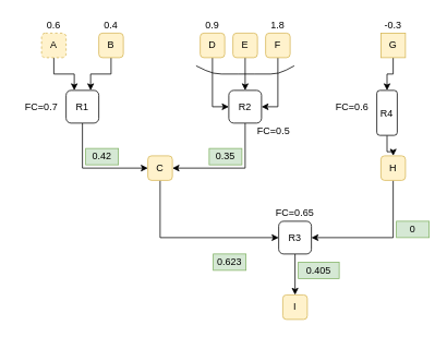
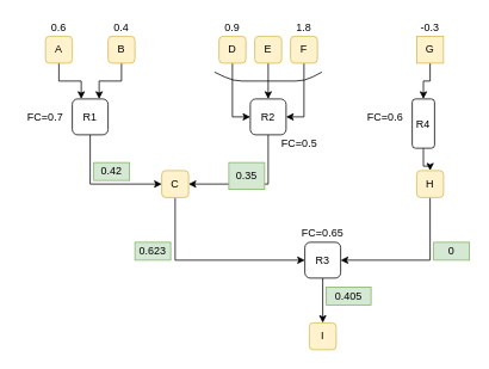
  <mxCell id="0" />
  <mxCell id="1" parent="0" />
  <mxCell id="2" style="edgeStyle=orthogonalEdgeStyle;rounded=0;orthogonalLoop=1;jettySize=auto;html=1;entryX=0;entryY=0.5;entryDx=0;entryDy=0;" parent="1" source="3" target="15" edge="1"><mxGeometry relative="1" as="geometry"><Array as="points"><mxPoint x="100" y="205" /></Array></mxGeometry></mxCell>
  <mxCell id="3" value="R1" style="rounded=1;whiteSpace=wrap;html=1;" parent="1" vertex="1"><mxGeometry x="80" y="110" width="40" height="40" as="geometry" /></mxCell>
  <mxCell id="4" style="edgeStyle=orthogonalEdgeStyle;rounded=0;orthogonalLoop=1;jettySize=auto;html=1;exitX=0.5;exitY=1;exitDx=0;exitDy=0;entryX=0.5;entryY=0;entryDx=0;entryDy=0;" parent="1" source="5" target="22" edge="1"><mxGeometry relative="1" as="geometry" /></mxCell>
  <mxCell id="5" value="R3" style="rounded=1;whiteSpace=wrap;html=1;" parent="1" vertex="1"><mxGeometry x="340" y="270" width="40" height="40" as="geometry" /></mxCell>
  <mxCell id="6" style="edgeStyle=orthogonalEdgeStyle;rounded=0;orthogonalLoop=1;jettySize=auto;html=1;entryX=0.5;entryY=0;entryDx=0;entryDy=0;" parent="1" source="7" target="26" edge="1"><mxGeometry relative="1" as="geometry" /></mxCell>
  <mxCell id="7" value="R4" style="rounded=1;whiteSpace=wrap;html=1;" parent="1" vertex="1"><mxGeometry x="460" y="110" width="25" height="55" as="geometry" /></mxCell>
  <mxCell id="8" style="edgeStyle=orthogonalEdgeStyle;rounded=0;orthogonalLoop=1;jettySize=auto;html=1;entryX=1;entryY=0.5;entryDx=0;entryDy=0;" parent="1" source="9" target="15" edge="1"><mxGeometry relative="1" as="geometry"><Array as="points"><mxPoint x="299" y="205" /></Array></mxGeometry></mxCell>
  <mxCell id="9" value="R2" style="rounded=1;whiteSpace=wrap;html=1;" parent="1" vertex="1"><mxGeometry x="279" y="110" width="40" height="40" as="geometry" /></mxCell>
  <mxCell id="10" style="edgeStyle=orthogonalEdgeStyle;rounded=0;orthogonalLoop=1;jettySize=auto;html=1;entryX=0.25;entryY=0;entryDx=0;entryDy=0;" parent="1" source="11" target="3" edge="1"><mxGeometry relative="1" as="geometry" /></mxCell>
- <mxCell id="11" value="A" style="rounded=1;whiteSpace=wrap;html=1;fillColor=#fff2cc;strokeColor=#d6b656;dashed=1;" parent="1" vertex="1"><mxGeometry x="50" y="40" width="30" height="30" as="geometry" /></mxCell>
+ <mxCell id="11" value="A" style="rounded=1;whiteSpace=wrap;html=1;fillColor=#fff2cc;strokeColor=#d6b656;" parent="1" vertex="1"><mxGeometry x="50" y="40" width="30" height="30" as="geometry" /></mxCell>
  <mxCell id="12" style="edgeStyle=orthogonalEdgeStyle;rounded=0;orthogonalLoop=1;jettySize=auto;html=1;entryX=0.75;entryY=0;entryDx=0;entryDy=0;" parent="1" source="13" target="3" edge="1"><mxGeometry relative="1" as="geometry" /></mxCell>
  <mxCell id="13" value="B" style="rounded=1;whiteSpace=wrap;html=1;fillColor=#fff2cc;strokeColor=#d6b656;" parent="1" vertex="1"><mxGeometry x="120" y="40" width="30" height="30" as="geometry" /></mxCell>
  <mxCell id="14" style="edgeStyle=orthogonalEdgeStyle;rounded=0;orthogonalLoop=1;jettySize=auto;html=1;" parent="1" source="15" target="5" edge="1"><mxGeometry relative="1" as="geometry"><Array as="points"><mxPoint x="195" y="290" /></Array></mxGeometry></mxCell>
  <mxCell id="15" value="C" style="rounded=1;whiteSpace=wrap;html=1;fillColor=#fff2cc;strokeColor=#d6b656;" parent="1" vertex="1"><mxGeometry x="180" y="190" width="30" height="30" as="geometry" /></mxCell>
  <mxCell id="16" style="edgeStyle=orthogonalEdgeStyle;rounded=0;orthogonalLoop=1;jettySize=auto;html=1;entryX=0.5;entryY=0;entryDx=0;entryDy=0;" parent="1" source="17" target="9" edge="1"><mxGeometry relative="1" as="geometry" /></mxCell>
  <mxCell id="17" value="E" style="rounded=1;whiteSpace=wrap;html=1;fillColor=#fff2cc;strokeColor=#d6b656;" parent="1" vertex="1"><mxGeometry x="284" y="40" width="30" height="30" as="geometry" /></mxCell>
  <mxCell id="18" style="edgeStyle=orthogonalEdgeStyle;rounded=0;orthogonalLoop=1;jettySize=auto;html=1;entryX=0;entryY=0.5;entryDx=0;entryDy=0;" parent="1" source="19" target="9" edge="1"><mxGeometry relative="1" as="geometry"><Array as="points"><mxPoint x="259" y="130" /></Array></mxGeometry></mxCell>
  <mxCell id="19" value="D" style="rounded=1;whiteSpace=wrap;html=1;fillColor=#fff2cc;strokeColor=#d6b656;" parent="1" vertex="1"><mxGeometry x="244" y="40" width="30" height="30" as="geometry" /></mxCell>
  <mxCell id="20" style="edgeStyle=orthogonalEdgeStyle;rounded=0;orthogonalLoop=1;jettySize=auto;html=1;entryX=1;entryY=0.5;entryDx=0;entryDy=0;" parent="1" source="21" target="9" edge="1"><mxGeometry relative="1" as="geometry"><Array as="points"><mxPoint x="339" y="130" /></Array></mxGeometry></mxCell>
  <mxCell id="21" value="F" style="rounded=1;whiteSpace=wrap;html=1;fillColor=#fff2cc;strokeColor=#d6b656;" parent="1" vertex="1"><mxGeometry x="324" y="40" width="30" height="30" as="geometry" /></mxCell>
  <mxCell id="22" value="I" style="rounded=1;whiteSpace=wrap;html=1;fillColor=#fff2cc;strokeColor=#d6b656;" parent="1" vertex="1"><mxGeometry x="345" y="360" width="30" height="30" as="geometry" /></mxCell>
  <mxCell id="23" style="edgeStyle=orthogonalEdgeStyle;rounded=0;orthogonalLoop=1;jettySize=auto;html=1;entryX=0.5;entryY=0;entryDx=0;entryDy=0;" parent="1" source="24" target="7" edge="1"><mxGeometry relative="1" as="geometry" /></mxCell>
  <mxCell id="24" value="G" style="whiteSpace=wrap;html=1;fillColor=#fff2cc;strokeColor=#d6b656;rounded=0;" parent="1" vertex="1"><mxGeometry x="465" y="40" width="30" height="30" as="geometry" /></mxCell>
  <mxCell id="25" style="edgeStyle=orthogonalEdgeStyle;rounded=0;orthogonalLoop=1;jettySize=auto;html=1;entryX=1;entryY=0.5;entryDx=0;entryDy=0;" parent="1" source="26" target="5" edge="1"><mxGeometry relative="1" as="geometry"><Array as="points"><mxPoint x="480" y="290" /></Array></mxGeometry></mxCell>
  <mxCell id="26" value="H" style="rounded=1;whiteSpace=wrap;html=1;fillColor=#fff2cc;strokeColor=#d6b656;" parent="1" vertex="1"><mxGeometry x="465" y="190" width="30" height="30" as="geometry" /></mxCell>
  <mxCell id="27" value="" style="endArrow=none;html=1;" parent="1" edge="1"><mxGeometry width="50" height="50" relative="1" as="geometry"><mxPoint x="239" y="80" as="sourcePoint" /><mxPoint x="359" y="80" as="targetPoint" /><Array as="points"><mxPoint x="260" y="90" /><mxPoint x="300" y="90" /><mxPoint x="340" y="90" /></Array></mxGeometry></mxCell>
  <mxCell id="28" value="0.6" style="text;html=1;align=center;verticalAlign=middle;whiteSpace=wrap;rounded=0;" parent="1" vertex="1"><mxGeometry x="45" y="20" width="40" height="20" as="geometry" /></mxCell>
  <mxCell id="29" value="0.4" style="text;html=1;strokeColor=none;fillColor=none;align=center;verticalAlign=middle;whiteSpace=wrap;rounded=0;" parent="1" vertex="1"><mxGeometry x="115" y="20" width="40" height="20" as="geometry" /></mxCell>
  <mxCell id="30" value="0.9" style="text;html=1;strokeColor=none;fillColor=none;align=center;verticalAlign=middle;whiteSpace=wrap;rounded=0;" parent="1" vertex="1"><mxGeometry x="239" y="20" width="40" height="20" as="geometry" /></mxCell>
  <mxCell id="31" value="1.8" style="text;html=1;strokeColor=none;fillColor=none;align=center;verticalAlign=middle;whiteSpace=wrap;rounded=0;" parent="1" vertex="1"><mxGeometry x="319" y="20" width="40" height="20" as="geometry" /></mxCell>
  <mxCell id="32" value="-0.3" style="text;html=1;strokeColor=none;fillColor=none;align=center;verticalAlign=middle;whiteSpace=wrap;rounded=0;" parent="1" vertex="1"><mxGeometry x="460" y="20" width="40" height="20" as="geometry" /></mxCell>
  <mxCell id="33" value="FC=0.7" style="text;html=1;strokeColor=none;fillColor=none;align=center;verticalAlign=middle;whiteSpace=wrap;rounded=0;" parent="1" vertex="1"><mxGeometry x="20" y="120" width="60" height="20" as="geometry" /></mxCell>
  <mxCell id="34" value="FC=0.5" style="text;html=1;strokeColor=none;fillColor=none;align=center;verticalAlign=middle;whiteSpace=wrap;rounded=0;" parent="1" vertex="1"><mxGeometry x="314" y="150" width="40" height="20" as="geometry" /></mxCell>
  <mxCell id="35" value="FC=0.65" style="text;html=1;strokeColor=none;fillColor=none;align=center;verticalAlign=middle;whiteSpace=wrap;rounded=0;" parent="1" vertex="1"><mxGeometry x="340" y="250" width="40" height="20" as="geometry" /></mxCell>
  <mxCell id="36" value="FC=0.6" style="text;html=1;strokeColor=none;fillColor=none;align=center;verticalAlign=middle;whiteSpace=wrap;rounded=0;" parent="1" vertex="1"><mxGeometry x="410" y="120" width="40" height="20" as="geometry" /></mxCell>
  <mxCell id="37" value="0.42" style="text;html=1;align=center;verticalAlign=middle;whiteSpace=wrap;rounded=0;fillColor=#d5e8d4;strokeColor=#82b366;" parent="1" vertex="1"><mxGeometry x="104" y="181" width="40" height="20" as="geometry" /></mxCell>
- <mxCell id="38" value="0.35" style="text;html=1;align=center;verticalAlign=middle;whiteSpace=wrap;rounded=0;fillColor=#d5e8d4;strokeColor=#82b366;" parent="1" vertex="1"><mxGeometry x="255" y="181" width="40" height="20" as="geometry" /></mxCell>
- <mxCell id="39" value="0.623" style="text;html=1;align=center;verticalAlign=middle;whiteSpace=wrap;rounded=0;fillColor=#d5e8d4;strokeColor=#82b366;" parent="1" vertex="1"><mxGeometry x="260" y="310" width="40" height="20" as="geometry" /></mxCell>
+ <mxCell id="38" value="0.35" style="text;html=1;align=center;verticalAlign=middle;whiteSpace=wrap;rounded=0;fillColor=#d5e8d4;strokeColor=#82b366;" parent="1" vertex="1"><mxGeometry x="255" y="181" width="40" height="30" as="geometry" /></mxCell>
+ <mxCell id="39" value="0.623" style="text;html=1;align=center;verticalAlign=middle;whiteSpace=wrap;rounded=0;fillColor=#d5e8d4;strokeColor=#82b366;" parent="1" vertex="1"><mxGeometry x="150" y="270" width="40" height="20" as="geometry" /></mxCell>
  <mxCell id="40" value="0" style="text;html=1;align=center;verticalAlign=middle;whiteSpace=wrap;rounded=0;fillColor=#d5e8d4;strokeColor=#82b366;" parent="1" vertex="1"><mxGeometry x="484" y="270" width="40" height="20" as="geometry" /></mxCell>
  <mxCell id="41" value="0.405" style="text;html=1;align=center;verticalAlign=middle;whiteSpace=wrap;rounded=0;fillColor=#d5e8d4;strokeColor=#82b366;" parent="1" vertex="1"><mxGeometry x="364" y="320" width="50" height="20" as="geometry" /></mxCell>
